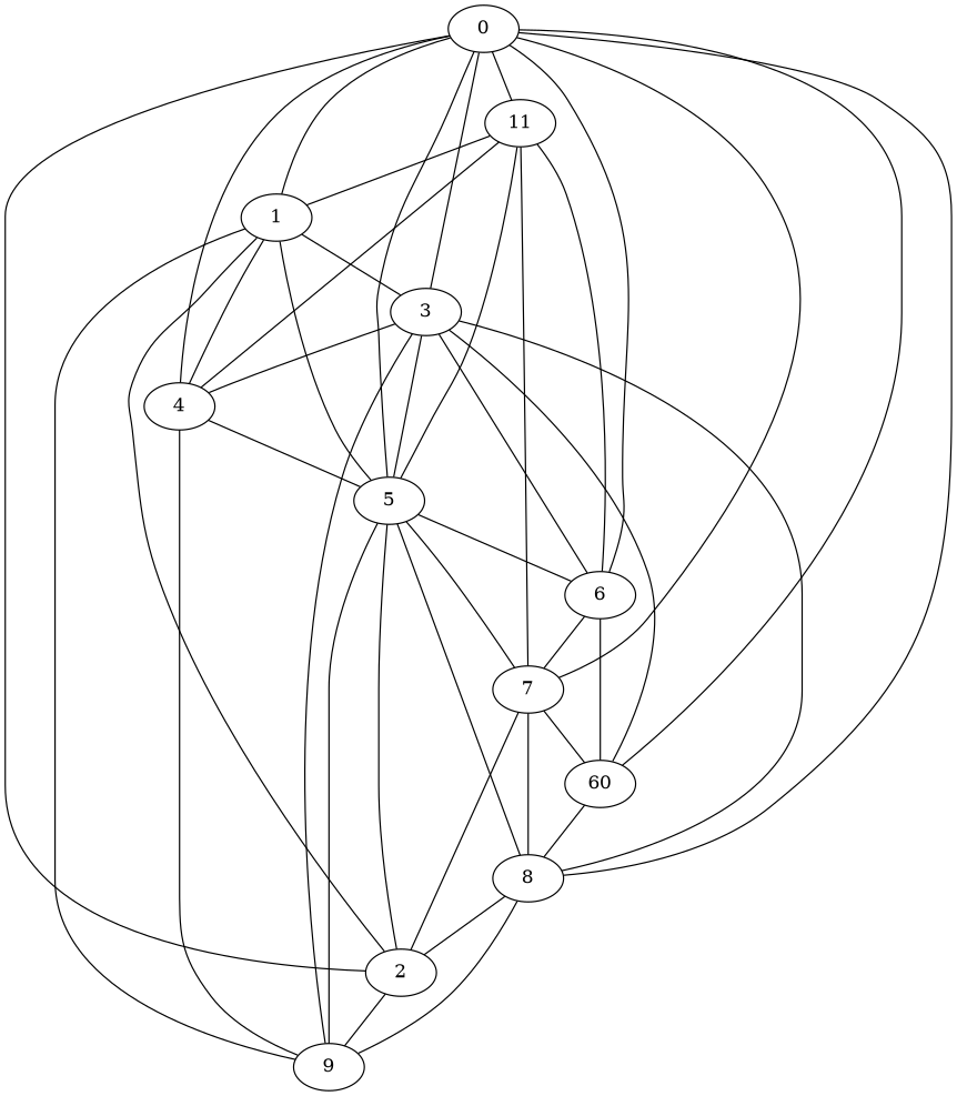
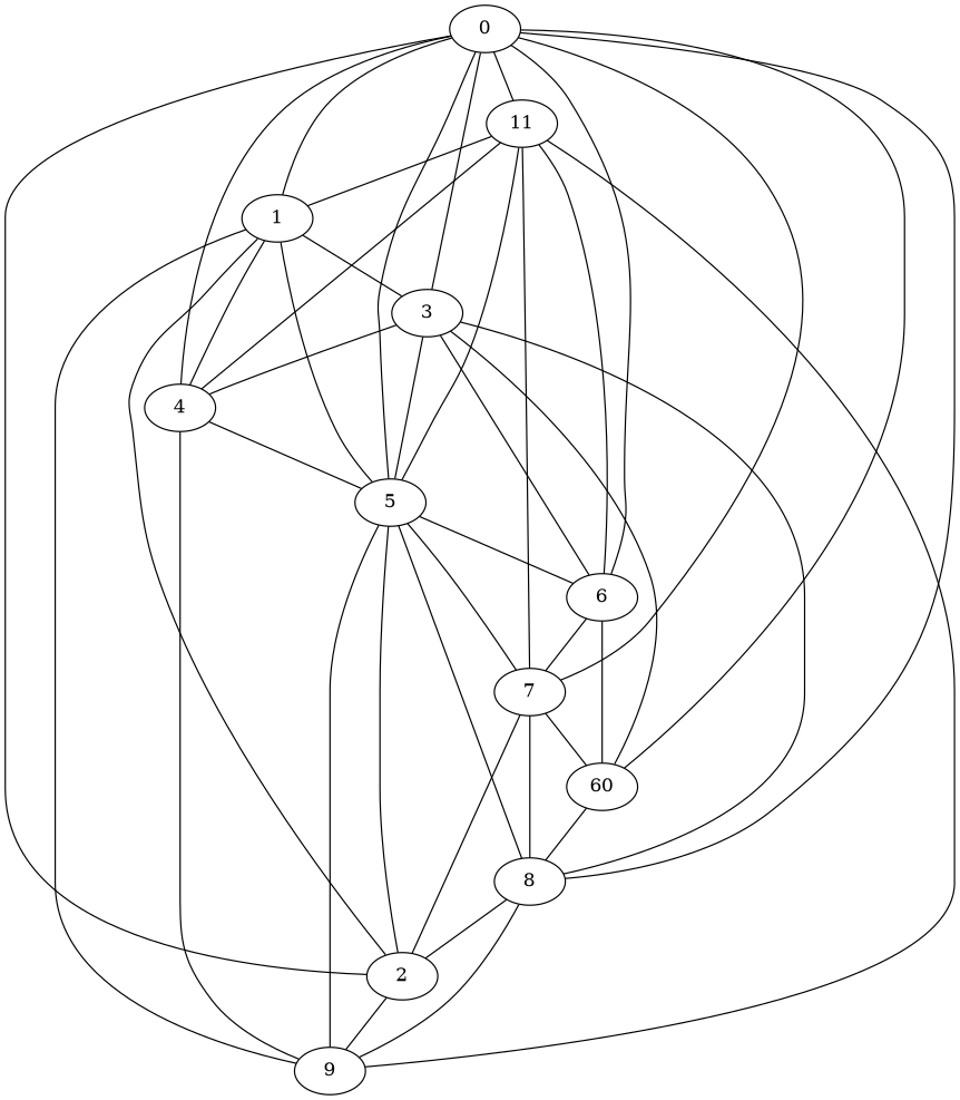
  graph {
    0
    1
    2
    3
    4
    5
    6
    7
    8
    n10 [label=60]
    11
    9
    0 -- 1
    0 -- 2
    0 -- 3
    0 -- 4
    0 -- 5
    0 -- 6
    0 -- 7
    0 -- 8
    0 -- n10
    0 -- 11
    1 -- 3
    1 -- 4
    2 -- 1
    2 -- 5
    2 -- 9
    3 -- 4
    3 -- 5
    3 -- 6
    3 -- 8
    3 -- n10
    4 -- 5
    5 -- 1
    5 -- 6
    5 -- 7
    5 -- 8
    5 -- 9
    6 -- 7
    6 -- n10
    7 -- 2
    7 -- n10
    8 -- 2
    8 -- 7
    8 -- 9
    n10 -- 8
    11 -- 1
    11 -- 4
    11 -- 5
    11 -- 6
    11 -- 7
-   3 -- 9
+   11 -- 9
    9 -- 1
    9 -- 4
  }
